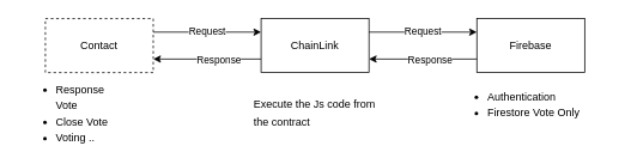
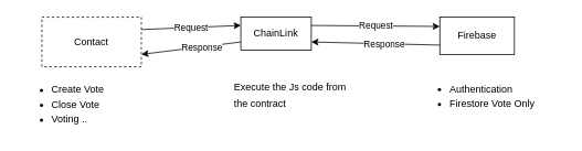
  <mxCell id="0" />
  <mxCell id="1" parent="0" />
  <mxCell id="2" value="Contact" style="rounded=0;whiteSpace=wrap;html=1;dashed=1;" parent="1" vertex="1"><mxGeometry x="50" y="20" width="120" height="60" as="geometry" /></mxCell>
- <mxCell id="3" value="ChainLink" style="rounded=0;whiteSpace=wrap;html=1;" parent="1" vertex="1"><mxGeometry x="290" y="20" width="120" height="60" as="geometry" /></mxCell>
- <mxCell id="4" value="Firebase" style="rounded=0;whiteSpace=wrap;html=1;" parent="1" vertex="1"><mxGeometry x="530" y="20" width="120" height="60" as="geometry" /></mxCell>
+ <mxCell id="3" value="ChainLink" style="rounded=0;whiteSpace=wrap;html=1;" parent="1" vertex="1"><mxGeometry x="290" y="20" width="85" height="40" as="geometry" /></mxCell>
+ <mxCell id="4" value="Firebase" style="rounded=0;whiteSpace=wrap;html=1;" parent="1" vertex="1"><mxGeometry x="530" y="20" width="90" height="45" as="geometry" /></mxCell>
  <mxCell id="5" value="Request" style="endArrow=classic;html=1;rounded=0;exitX=1;exitY=0.25;exitDx=0;exitDy=0;entryX=0;entryY=0.25;entryDx=0;entryDy=0;" parent="1" source="2" target="3" edge="1"><mxGeometry width="50" height="50" relative="1" as="geometry"><mxPoint x="330" y="150" as="sourcePoint" /><mxPoint x="250" y="90" as="targetPoint" /></mxGeometry></mxCell>
  <mxCell id="6" value="Request" style="endArrow=classic;html=1;rounded=0;entryX=0;entryY=0.25;entryDx=0;entryDy=0;exitX=1;exitY=0.25;exitDx=0;exitDy=0;" parent="1" source="3" target="4" edge="1"><mxGeometry width="50" height="50" relative="1" as="geometry"><mxPoint x="440" y="30" as="sourcePoint" /><mxPoint x="490" y="40" as="targetPoint" /></mxGeometry></mxCell>
  <mxCell id="7" value="" style="endArrow=classic;html=1;rounded=0;exitX=0;exitY=0.75;exitDx=0;exitDy=0;entryX=1;entryY=0.75;entryDx=0;entryDy=0;" parent="1" source="4" target="3" edge="1"><mxGeometry width="50" height="50" relative="1" as="geometry"><mxPoint x="220" y="45" as="sourcePoint" /><mxPoint x="300" y="45" as="targetPoint" /></mxGeometry></mxCell>
  <mxCell id="8" value="Response" style="edgeLabel;html=1;align=center;verticalAlign=middle;resizable=0;points=[];" parent="7" vertex="1" connectable="0"><mxGeometry x="-0.125" relative="1" as="geometry"><mxPoint as="offset" /></mxGeometry></mxCell>
  <mxCell id="9" value="" style="endArrow=classic;html=1;rounded=0;exitX=0;exitY=0.75;exitDx=0;exitDy=0;entryX=1;entryY=0.75;entryDx=0;entryDy=0;" parent="1" source="3" target="2" edge="1"><mxGeometry width="50" height="50" relative="1" as="geometry"><mxPoint x="290" y="130" as="sourcePoint" /><mxPoint x="210" y="130" as="targetPoint" /></mxGeometry></mxCell>
  <mxCell id="10" value="Response" style="edgeLabel;html=1;align=center;verticalAlign=middle;resizable=0;points=[];" parent="9" vertex="1" connectable="0"><mxGeometry x="-0.2" y="1" relative="1" as="geometry"><mxPoint as="offset" /></mxGeometry></mxCell>
- <mxCell id="11" value="&lt;ul style=&quot;line-height: 150%;&quot;&gt;&lt;li&gt;Response Vote&lt;/li&gt;&lt;li&gt;Close Vote&lt;/li&gt;&lt;li&gt;Voting&amp;nbsp;..&lt;/li&gt;&lt;/ul&gt;" style="text;html=1;align=left;verticalAlign=middle;whiteSpace=wrap;rounded=0;" parent="1" vertex="1"><mxGeometry x="20" y="90" width="120" height="70" as="geometry" /></mxCell>
+ <mxCell id="11" value="&lt;ul style=&quot;line-height: 150%;&quot;&gt;&lt;li&gt;Create Vote&lt;/li&gt;&lt;li&gt;Close Vote&lt;/li&gt;&lt;li&gt;Voting&amp;nbsp;..&lt;/li&gt;&lt;/ul&gt;" style="text;html=1;align=left;verticalAlign=middle;whiteSpace=wrap;rounded=0;" parent="1" vertex="1"><mxGeometry x="20" y="90" width="120" height="70" as="geometry" /></mxCell>
  <mxCell id="12" value="&lt;ul style=&quot;line-height: 150%;&quot;&gt;&lt;li&gt;Authentication&lt;/li&gt;&lt;li&gt;Firestore Vote Only&lt;/li&gt;&lt;/ul&gt;" style="text;html=1;align=left;verticalAlign=middle;whiteSpace=wrap;rounded=0;" parent="1" vertex="1"><mxGeometry x="500" y="80" width="180" height="70" as="geometry" /></mxCell>
- <mxCell id="13" value="&lt;p style=&quot;line-height: 160%;&quot;&gt;&lt;span style=&quot;background-color: initial;&quot;&gt;Execute the Js code&lt;/span&gt;&lt;span style=&quot;background-color: initial;&quot;&gt;&amp;nbsp;from the contract&lt;/span&gt;&lt;/p&gt;" style="text;html=1;align=left;verticalAlign=middle;whiteSpace=wrap;rounded=0;" parent="1" vertex="1"><mxGeometry x="280" y="90" width="150" height="70" as="geometry" /></mxCell>
+ <mxCell id="13" value="&lt;p style=&quot;line-height: 160%;&quot;&gt;&lt;span style=&quot;background-color: initial;&quot;&gt;Execute the Js code&lt;/span&gt;&lt;span style=&quot;background-color: initial;&quot;&gt;&amp;nbsp;from the contract&lt;/span&gt;&lt;/p&gt;" style="text;html=1;align=left;verticalAlign=middle;whiteSpace=wrap;rounded=0;" parent="1" vertex="1"><mxGeometry x="280" y="80" width="150" height="70" as="geometry" /></mxCell>
